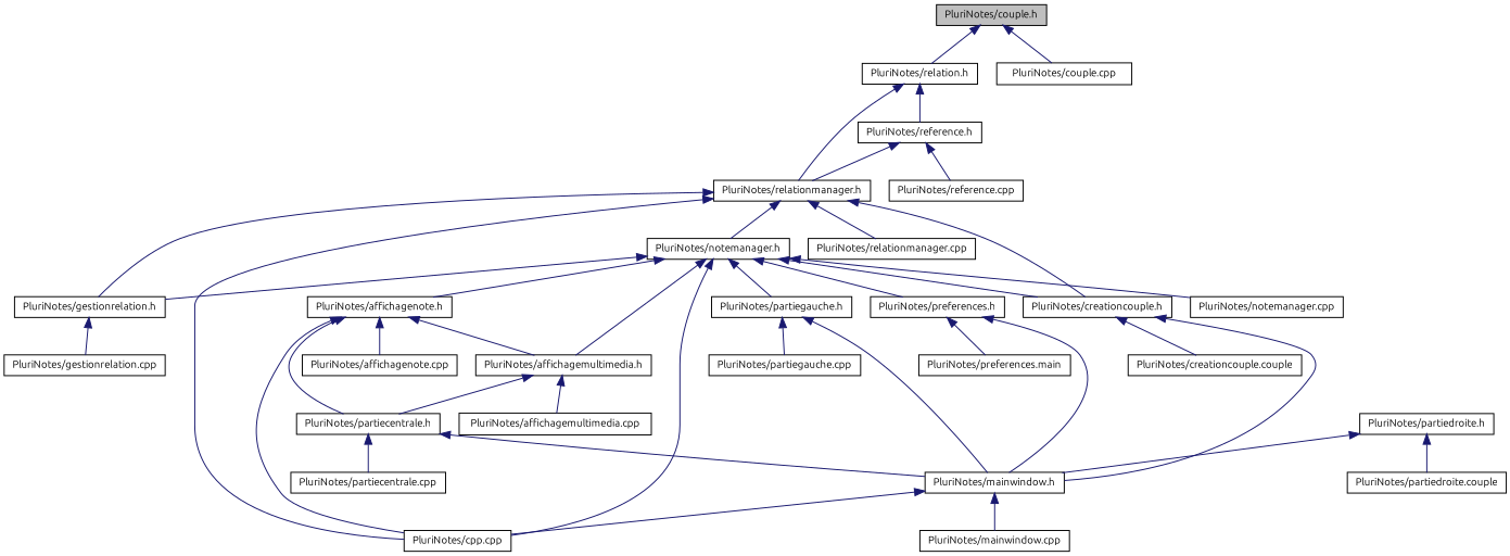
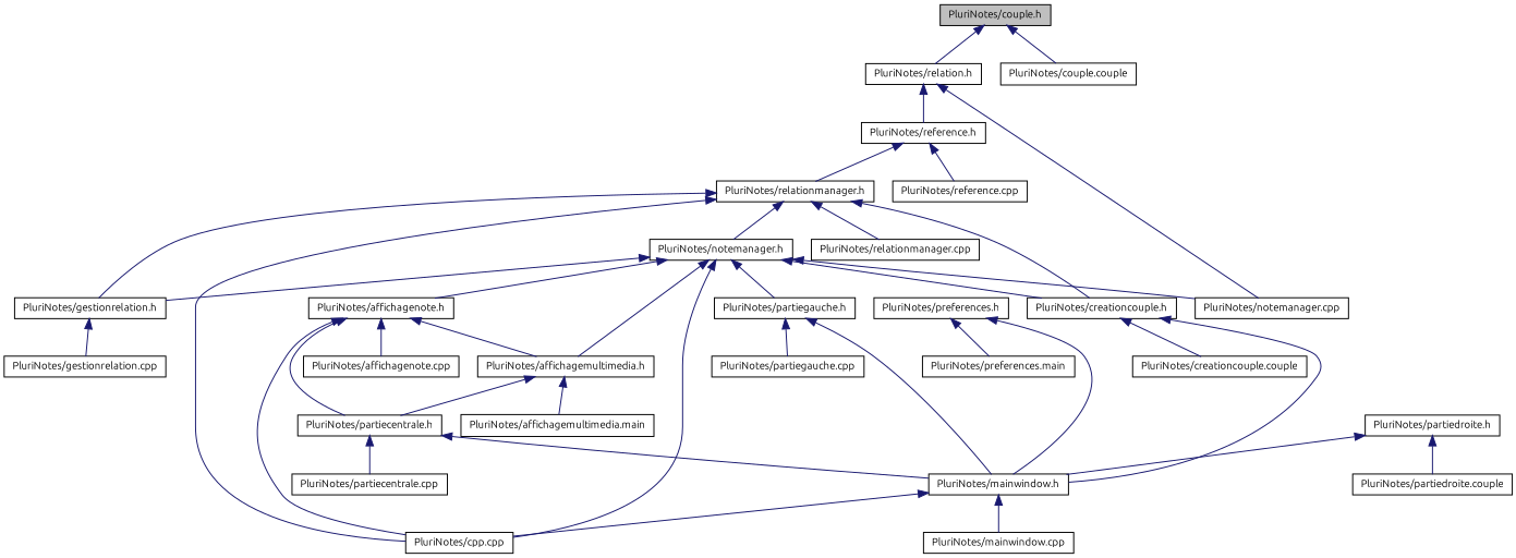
  digraph {
    fontname=Ubuntu
    node [color=black fillcolor=white fontname=Ubuntu fontsize=10 shape=record style=filled]
    edge [color=midnightblue dir=back fontname=Ubuntu fontsize=10 labelfontname=Helvetica labelfontsize=10 style=solid]
    n1 [fillcolor=grey75 fontcolor=black height=0.2 label="PluriNotes/couple.h" width=0.4]
    n2 [height=0.2 label="PluriNotes/relation.h" width=0.4]
-   n3 [height=0.2 label="PluriNotes/couple.cpp" width=0.4]
+   n3 [height=0.2 label="PluriNotes/couple.couple" width=0.4]
    n4 [height=0.2 label="PluriNotes/relationmanager.h" width=0.4]
    n5 [height=0.2 label="PluriNotes/reference.h" width=0.4]
    n6 [height=0.2 label="PluriNotes/notemanager.h" width=0.4]
    n7 [height=0.2 label="PluriNotes/cpp.cpp" width=0.4]
    n8 [height=0.2 label="PluriNotes/creationcouple.h" width=0.4]
    n9 [height=0.2 label="PluriNotes/gestionrelation.h" width=0.4]
    n10 [height=0.2 label="PluriNotes/relationmanager.cpp" width=0.4]
    n11 [height=0.2 label="PluriNotes/reference.cpp" width=0.4]
    n12 [height=0.2 label="PluriNotes/affichagenote.h" width=0.4]
    n13 [height=0.2 label="PluriNotes/partiegauche.h" width=0.4]
    n14 [height=0.2 label="PluriNotes/preferences.h" width=0.4]
    n15 [height=0.2 label="PluriNotes/notemanager.cpp" width=0.4]
    n16 [height=0.2 label="PluriNotes/affichagemultimedia.h" width=0.4]
    n17 [height=0.2 label="PluriNotes/mainwindow.h" width=0.4]
    n18 [height=0.2 label="PluriNotes/mainwindow.cpp" width=0.4]
    n19 [height=0.2 label="PluriNotes/creationcouple.couple" width=0.4]
    n20 [height=0.2 label="PluriNotes/gestionrelation.cpp" width=0.4]
    n21 [height=0.2 label="PluriNotes/partiecentrale.h" width=0.4]
    n22 [height=0.2 label="PluriNotes/affichagenote.cpp" width=0.4]
    n23 [height=0.2 label="PluriNotes/partiegauche.cpp" width=0.4]
    n24 [height=0.2 label="PluriNotes/partiedroite.h" width=0.4]
    n25 [height=0.2 label="PluriNotes/partiedroite.couple" width=0.4]
    n26 [height=0.2 label="PluriNotes/preferences.main" width=0.4]
-   n27 [height=0.2 label="PluriNotes/affichagemultimedia.cpp" width=0.4]
+   n27 [height=0.2 label="PluriNotes/affichagemultimedia.main" width=0.4]
    n28 [height=0.2 label="PluriNotes/partiecentrale.cpp" width=0.4]
    n1 -> n2
    n1 -> n3
-   n2 -> n4
+   n2 -> n15
    n2 -> n5
    n4 -> n6
    n4 -> n7
    n4 -> n8
    n4 -> n9
    n4 -> n10
    n5 -> n4
    n5 -> n11
    n6 -> n7
    n6 -> n8
    n6 -> n9
    n6 -> n12
    n6 -> n13
-   n6 -> n14
    n6 -> n15
    n6 -> n16
    n8 -> n17
    n8 -> n19
    n9 -> n20
    n12 -> n7
    n12 -> n16
    n12 -> n21
    n12 -> n22
    n13 -> n17
    n13 -> n23
    n14 -> n17
    n14 -> n26
    n16 -> n21
    n16 -> n27
    n17 -> n7
    n17 -> n18
    n21 -> n17
    n21 -> n28
    n24 -> n17
    n24 -> n25
  }
